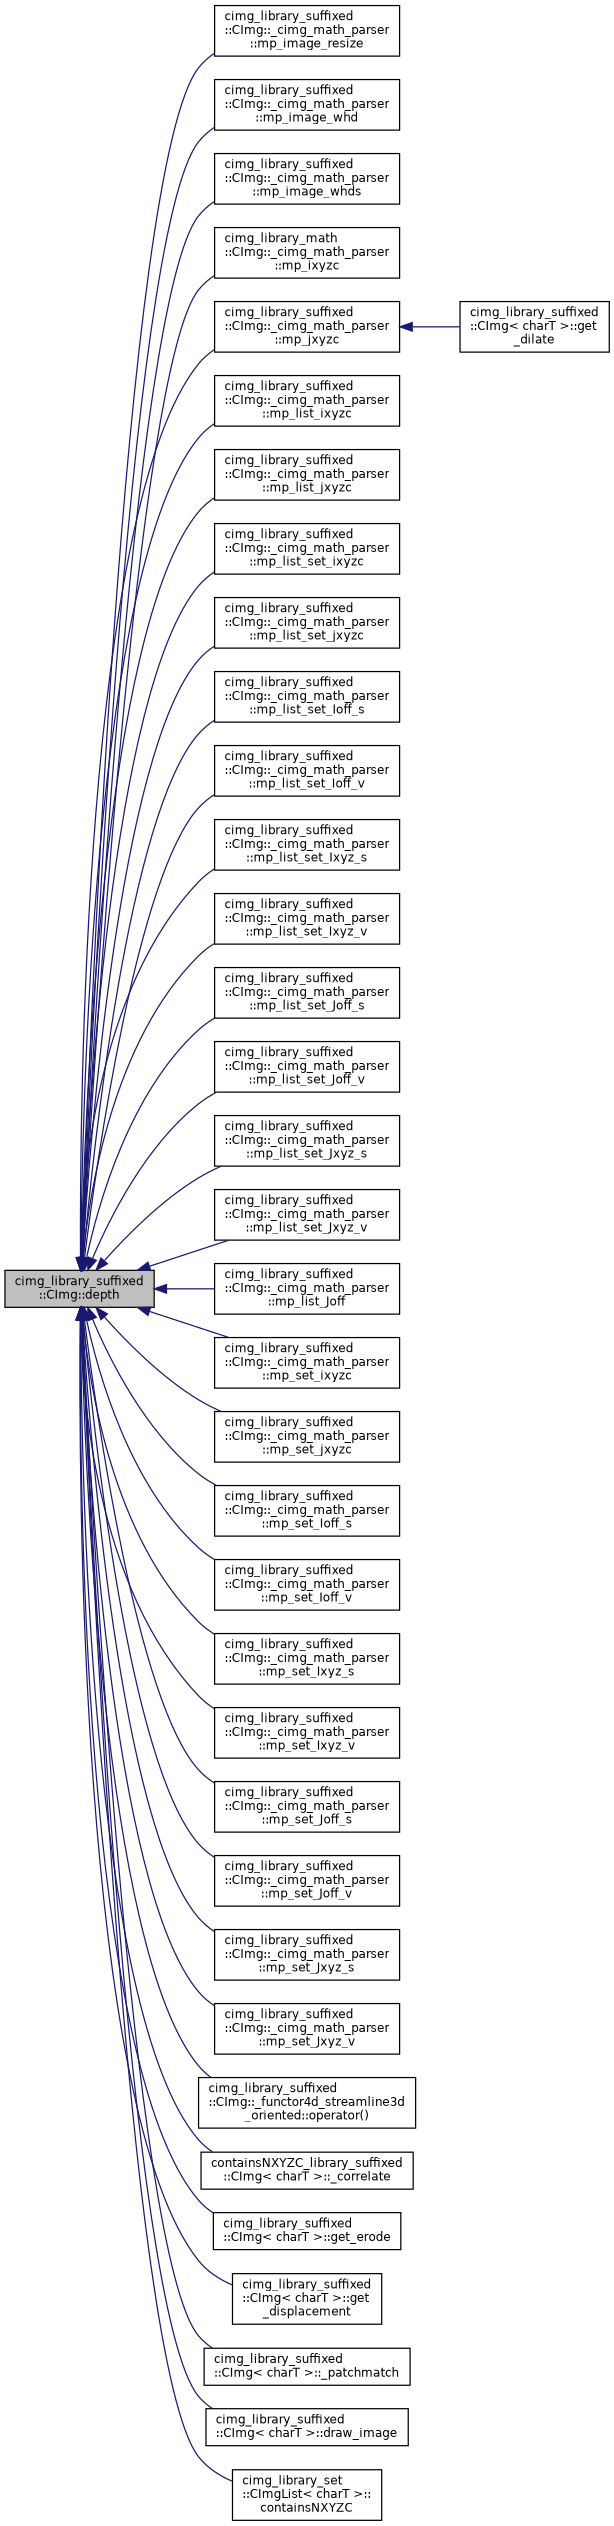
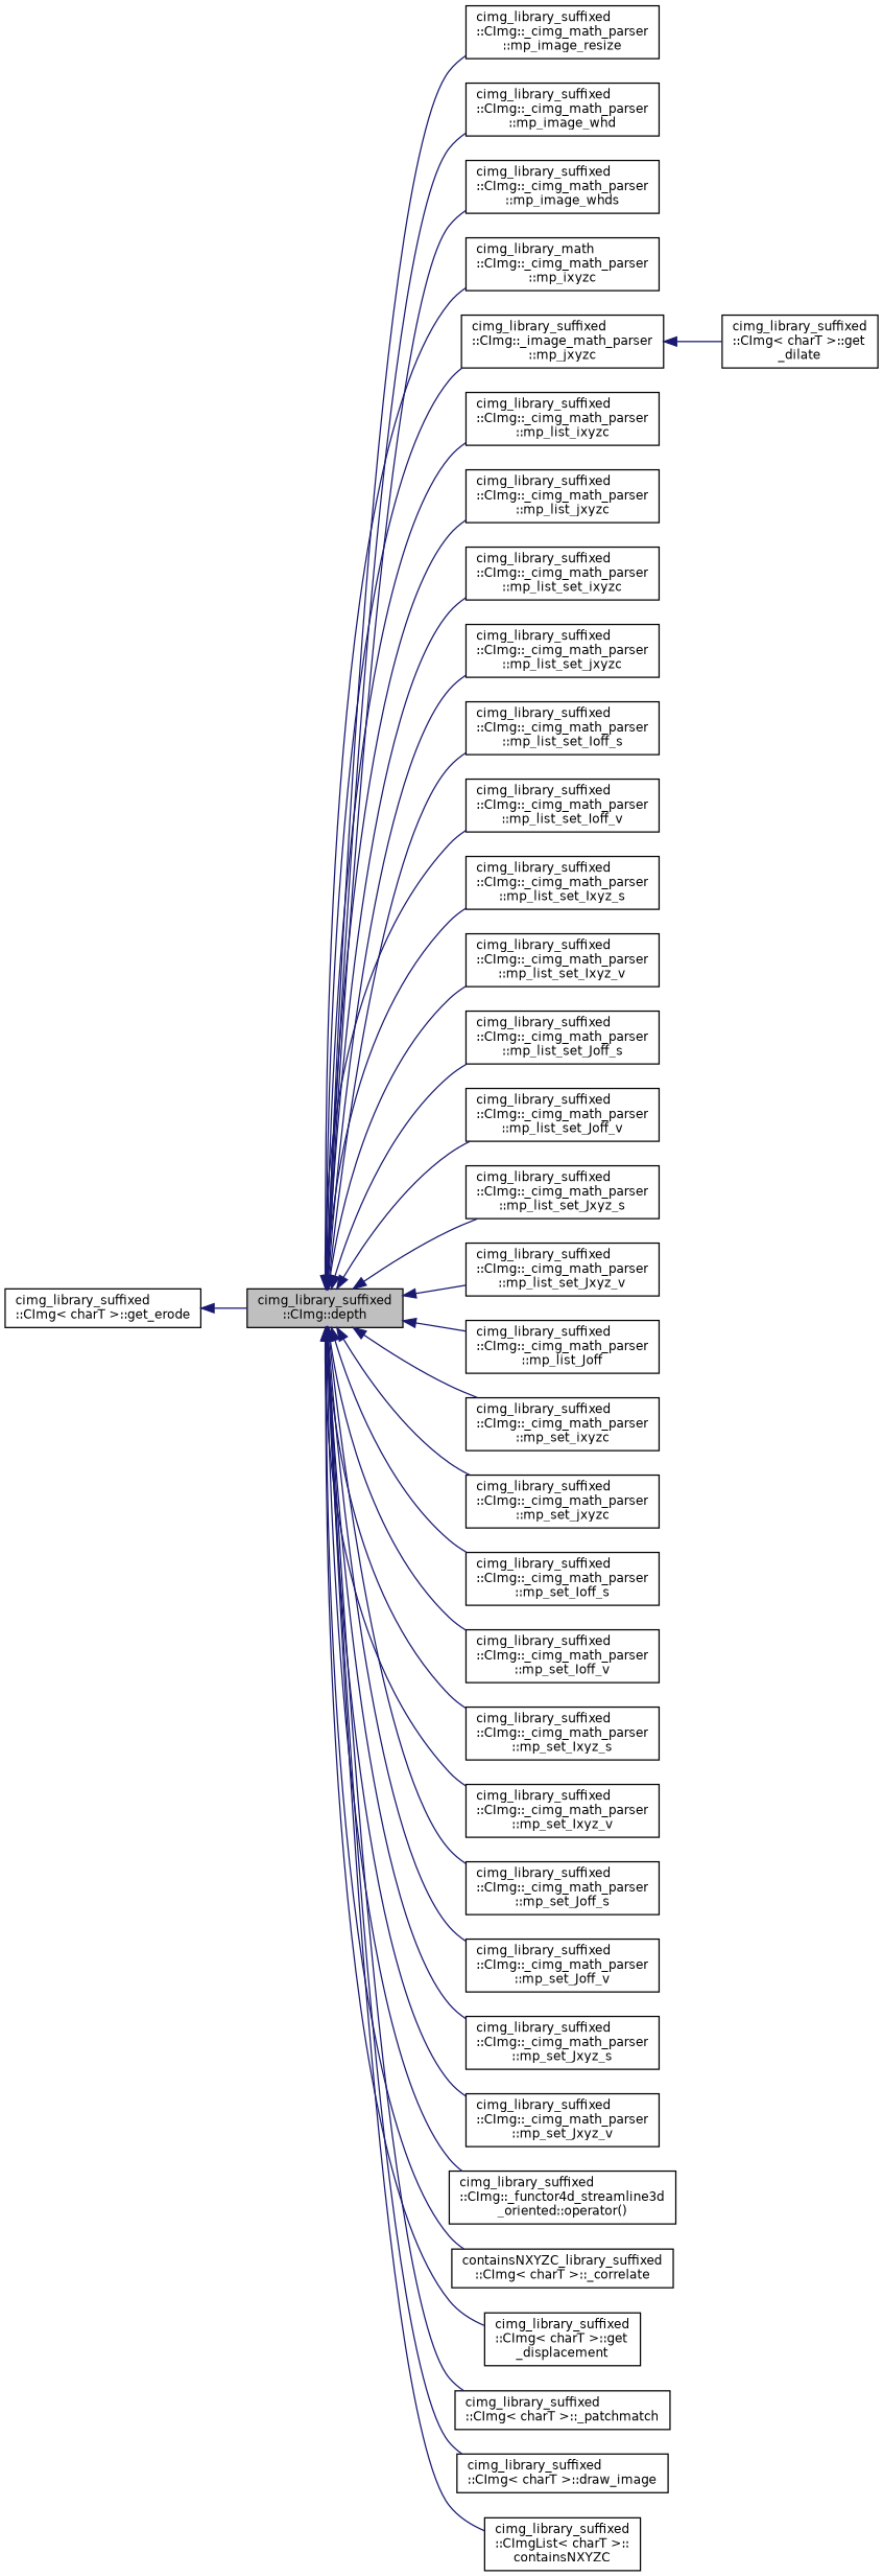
  digraph {
    rankdir=LR
    node [color=black fillcolor=white fontname=Helvetica fontsize=10 shape=record style=filled]
    edge [color=midnightblue dir=back fontname=Helvetica fontsize=10 labelfontname=Helvetica labelfontsize=10 style=solid]
    n1 [fillcolor=grey75 fontcolor=black height=0.2 label="cimg_library_suffixed\l::CImg::depth" width=0.4]
    n2 [height=0.2 label="cimg_library_suffixed\l::CImg::_cimg_math_parser\l::mp_image_resize" width=0.4]
    n3 [height=0.2 label="cimg_library_suffixed\l::CImg::_cimg_math_parser\l::mp_image_whd" width=0.4]
    n4 [height=0.2 label="cimg_library_suffixed\l::CImg::_cimg_math_parser\l::mp_image_whds" width=0.4]
    n5 [height=0.2 label="cimg_library_math\l::CImg::_cimg_math_parser\l::mp_ixyzc" width=0.4]
-   n6 [height=0.2 label="cimg_library_suffixed\l::CImg::_cimg_math_parser\l::mp_jxyzc" width=0.4]
+   n6 [height=0.2 label="cimg_library_suffixed\l::CImg::_image_math_parser\l::mp_jxyzc" width=0.4]
    n7 [height=0.2 label="cimg_library_suffixed\l::CImg::_cimg_math_parser\l::mp_list_ixyzc" width=0.4]
    n8 [height=0.2 label="cimg_library_suffixed\l::CImg::_cimg_math_parser\l::mp_list_jxyzc" width=0.4]
    n9 [height=0.2 label="cimg_library_suffixed\l::CImg::_cimg_math_parser\l::mp_list_set_ixyzc" width=0.4]
    n10 [height=0.2 label="cimg_library_suffixed\l::CImg::_cimg_math_parser\l::mp_list_set_jxyzc" width=0.4]
    n11 [height=0.2 label="cimg_library_suffixed\l::CImg::_cimg_math_parser\l::mp_list_set_Ioff_s" width=0.4]
    n12 [height=0.2 label="cimg_library_suffixed\l::CImg::_cimg_math_parser\l::mp_list_set_Ioff_v" width=0.4]
    n13 [height=0.2 label="cimg_library_suffixed\l::CImg::_cimg_math_parser\l::mp_list_set_Ixyz_s" width=0.4]
    n14 [height=0.2 label="cimg_library_suffixed\l::CImg::_cimg_math_parser\l::mp_list_set_Ixyz_v" width=0.4]
    n15 [height=0.2 label="cimg_library_suffixed\l::CImg::_cimg_math_parser\l::mp_list_set_Joff_s" width=0.4]
    n16 [height=0.2 label="cimg_library_suffixed\l::CImg::_cimg_math_parser\l::mp_list_set_Joff_v" width=0.4]
    n17 [height=0.2 label="cimg_library_suffixed\l::CImg::_cimg_math_parser\l::mp_list_set_Jxyz_s" width=0.4]
    n18 [height=0.2 label="cimg_library_suffixed\l::CImg::_cimg_math_parser\l::mp_list_set_Jxyz_v" width=0.4]
    n19 [height=0.2 label="cimg_library_suffixed\l::CImg::_cimg_math_parser\l::mp_list_Joff" width=0.4]
    n20 [height=0.2 label="cimg_library_suffixed\l::CImg::_cimg_math_parser\l::mp_set_ixyzc" width=0.4]
    n21 [height=0.2 label="cimg_library_suffixed\l::CImg::_cimg_math_parser\l::mp_set_jxyzc" width=0.4]
    n22 [height=0.2 label="cimg_library_suffixed\l::CImg::_cimg_math_parser\l::mp_set_Ioff_s" width=0.4]
    n23 [height=0.2 label="cimg_library_suffixed\l::CImg::_cimg_math_parser\l::mp_set_Ioff_v" width=0.4]
    n24 [height=0.2 label="cimg_library_suffixed\l::CImg::_cimg_math_parser\l::mp_set_Ixyz_s" width=0.4]
    n25 [height=0.2 label="cimg_library_suffixed\l::CImg::_cimg_math_parser\l::mp_set_Ixyz_v" width=0.4]
    n26 [height=0.2 label="cimg_library_suffixed\l::CImg::_cimg_math_parser\l::mp_set_Joff_s" width=0.4]
    n27 [height=0.2 label="cimg_library_suffixed\l::CImg::_cimg_math_parser\l::mp_set_Joff_v" width=0.4]
    n28 [height=0.2 label="cimg_library_suffixed\l::CImg::_cimg_math_parser\l::mp_set_Jxyz_s" width=0.4]
    n29 [height=0.2 label="cimg_library_suffixed\l::CImg::_cimg_math_parser\l::mp_set_Jxyz_v" width=0.4]
    n30 [height=0.2 label="cimg_library_suffixed\l::CImg::_functor4d_streamline3d\l_oriented::operator()" width=0.4]
    n31 [height=0.2 label="containsNXYZC_library_suffixed\l::CImg\< charT \>::_correlate" width=0.4]
    n32 [height=0.2 label="cimg_library_suffixed\l::CImg\< charT \>::get_erode" width=0.4]
    n33 [height=0.2 label="cimg_library_suffixed\l::CImg\< charT \>::get\l_displacement" width=0.4]
    n34 [height=0.2 label="cimg_library_suffixed\l::CImg\< charT \>::_patchmatch" width=0.4]
    n35 [height=0.2 label="cimg_library_suffixed\l::CImg\< charT \>::draw_image" width=0.4]
-   n36 [height=0.2 label="cimg_library_set\l::CImgList\< charT \>::\lcontainsNXYZC" width=0.4]
+   n36 [height=0.2 label="cimg_library_suffixed\l::CImgList\< charT \>::\lcontainsNXYZC" width=0.4]
    n37 [height=0.2 label="cimg_library_suffixed\l::CImg\< charT \>::get\l_dilate" width=0.4]
    n1 -> n2
    n1 -> n3
    n1 -> n4
    n1 -> n5
    n1 -> n6
    n1 -> n7
    n1 -> n8
    n1 -> n9
    n1 -> n10
    n1 -> n11
    n1 -> n12
    n1 -> n13
    n1 -> n14
    n1 -> n15
    n1 -> n16
    n1 -> n17
    n1 -> n18
    n1 -> n19
    n1 -> n20
    n1 -> n21
    n1 -> n22
    n1 -> n23
    n1 -> n24
    n1 -> n25
    n1 -> n26
    n1 -> n27
    n1 -> n28
    n1 -> n29
    n1 -> n30
    n1 -> n31
-   n1 -> n32
+   n32 -> n1
    n1 -> n33
    n1 -> n34
    n1 -> n35
    n1 -> n36
    n6 -> n37
  }
